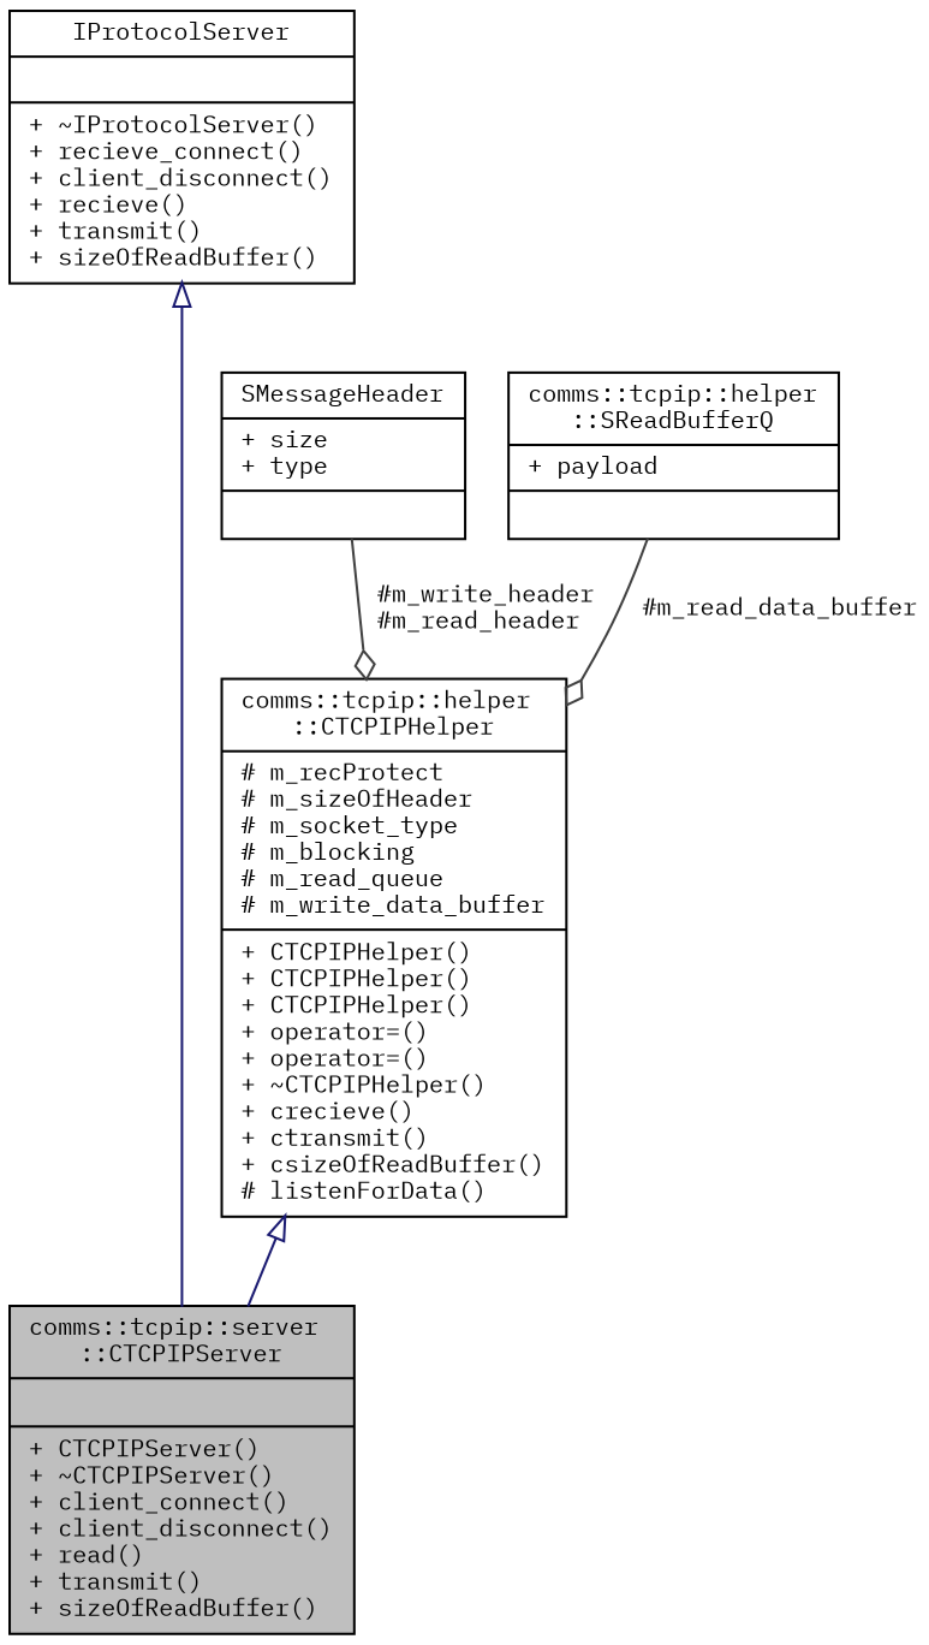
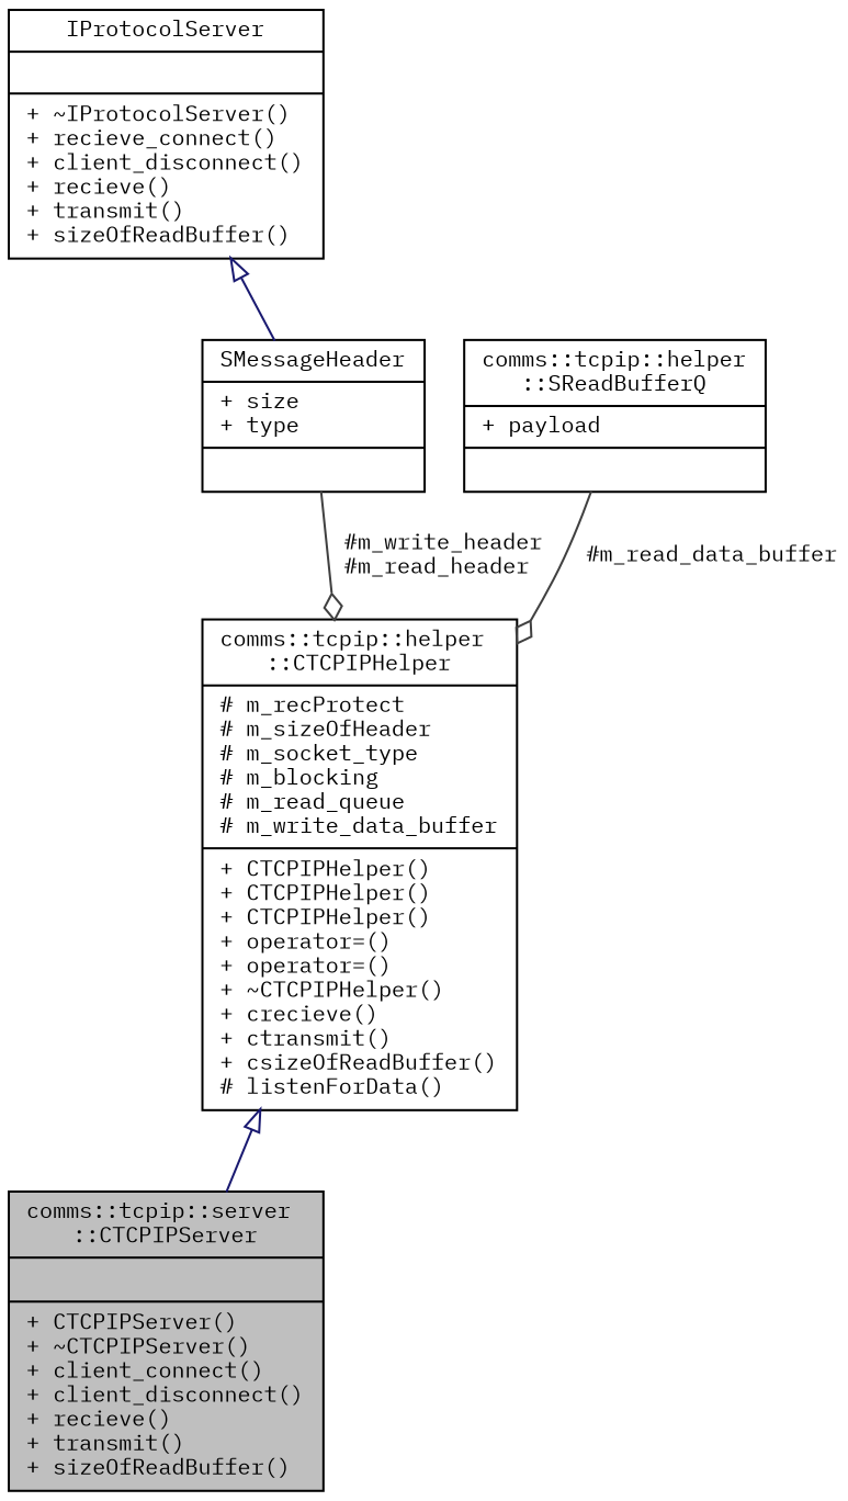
  digraph {
    fontname="IBM Plex Mono"
    node [color=black fillcolor=white fontname="IBM Plex Mono" fontsize=10 shape=record style=filled]
    edge [color=midnightblue fontname="IBM Plex Mono" fontsize=10 labelfontname=Helvetica labelfontsize=10 style=solid]
-   n1 [fillcolor=grey75 fontcolor=black height=0.2 label="{comms::tcpip::server\l::CTCPIPServer\n||+ CTCPIPServer()\l+ ~CTCPIPServer()\l+ client_connect()\l+ client_disconnect()\l+ read()\l+ transmit()\l+ sizeOfReadBuffer()\l}" width=0.4]
+   n1 [fillcolor=grey75 fontcolor=black height=0.2 label="{comms::tcpip::server\l::CTCPIPServer\n||+ CTCPIPServer()\l+ ~CTCPIPServer()\l+ client_connect()\l+ client_disconnect()\l+ recieve()\l+ transmit()\l+ sizeOfReadBuffer()\l}" width=0.4]
    n2 [height=0.2 label="{IProtocolServer\n||+ ~IProtocolServer()\l+ recieve_connect()\l+ client_disconnect()\l+ recieve()\l+ transmit()\l+ sizeOfReadBuffer()\l}" width=0.4]
    n3 [height=0.2 label="{comms::tcpip::helper\l::CTCPIPHelper\n|# m_recProtect\l# m_sizeOfHeader\l# m_socket_type\l# m_blocking\l# m_read_queue\l# m_write_data_buffer\l|+ CTCPIPHelper()\l+ CTCPIPHelper()\l+ CTCPIPHelper()\l+ operator=()\l+ operator=()\l+ ~CTCPIPHelper()\l+ crecieve()\l+ ctransmit()\l+ csizeOfReadBuffer()\l# listenForData()\l}" width=0.4]
    n4 [height=0.2 label="{comms::tcpip::helper\l::SReadBufferQ\n|+ payload\l|}" width=0.4]
    n5 [height=0.2 label="{SMessageHeader\n|+ size\l+ type\l|}" width=0.4]
-   n2 -> n1 [arrowtail=onormal dir=back]
+   n2 -> n5 [arrowtail=onormal dir=back]
    n3 -> n1 [arrowtail=onormal dir=back]
    n4 -> n3 [arrowhead=odiamond color=grey25 label=" #m_read_data_buffer"]
    n5 -> n3 [arrowhead=odiamond color=grey25 label=" #m_write_header\n#m_read_header"]
  }
